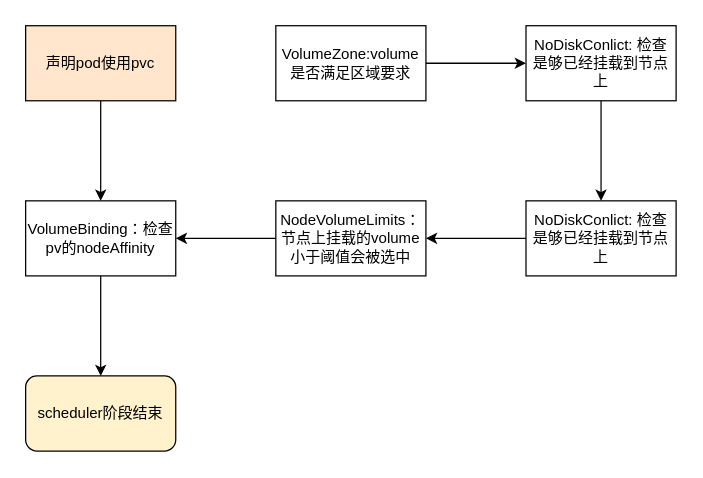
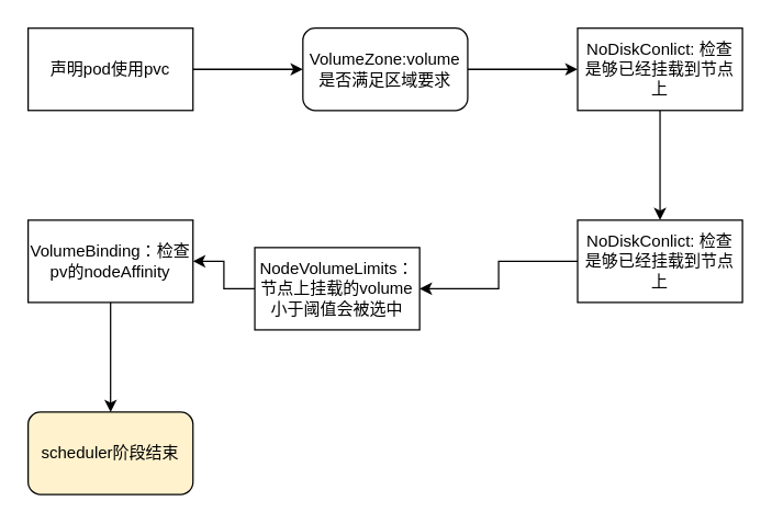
  <mxCell id="0" />
  <mxCell id="1" parent="0" />
- <mxCell id="2" value="" style="edgeStyle=orthogonalEdgeStyle;rounded=0;orthogonalLoop=1;jettySize=auto;html=1;" edge="1" parent="1" source="3" target="13"><mxGeometry relative="1" as="geometry" /></mxCell>
- <mxCell id="3" value="声明pod使用pvc" style="rounded=0;whiteSpace=wrap;html=1;fillColor=#ffe6cc;" vertex="1" parent="1"><mxGeometry x="20" y="20" width="120" height="60" as="geometry" /></mxCell>
+ <mxCell id="2" value="" style="edgeStyle=orthogonalEdgeStyle;rounded=0;orthogonalLoop=1;jettySize=auto;html=1;" edge="1" parent="1" source="3" target="5"><mxGeometry relative="1" as="geometry" /></mxCell>
+ <mxCell id="3" value="声明pod使用pvc" style="rounded=0;whiteSpace=wrap;html=1;" vertex="1" parent="1"><mxGeometry x="20" y="20" width="120" height="60" as="geometry" /></mxCell>
  <mxCell id="4" value="" style="edgeStyle=orthogonalEdgeStyle;rounded=0;orthogonalLoop=1;jettySize=auto;html=1;" edge="1" parent="1" source="5" target="7"><mxGeometry relative="1" as="geometry" /></mxCell>
- <mxCell id="5" value="VolumeZone:volume是否满足区域要求" style="rounded=0;whiteSpace=wrap;html=1;" vertex="1" parent="1"><mxGeometry x="220" y="20" width="120" height="60" as="geometry" /></mxCell>
+ <mxCell id="5" value="VolumeZone:volume是否满足区域要求" style="whiteSpace=wrap;html=1;rounded=1;" vertex="1" parent="1"><mxGeometry x="220" y="20" width="120" height="60" as="geometry" /></mxCell>
  <mxCell id="6" value="" style="edgeStyle=orthogonalEdgeStyle;rounded=0;orthogonalLoop=1;jettySize=auto;html=1;" edge="1" parent="1" source="7" target="9"><mxGeometry relative="1" as="geometry" /></mxCell>
  <mxCell id="7" value="NoDiskConlict: 检查是够已经挂载到节点上" style="rounded=0;whiteSpace=wrap;html=1;" vertex="1" parent="1"><mxGeometry x="420" y="20" width="120" height="60" as="geometry" /></mxCell>
  <mxCell id="8" value="" style="edgeStyle=orthogonalEdgeStyle;rounded=0;orthogonalLoop=1;jettySize=auto;html=1;" edge="1" parent="1" source="9" target="11"><mxGeometry relative="1" as="geometry" /></mxCell>
  <mxCell id="9" value="NoDiskConlict: 检查是够已经挂载到节点上" style="rounded=0;whiteSpace=wrap;html=1;" vertex="1" parent="1"><mxGeometry x="420" y="160" width="120" height="60" as="geometry" /></mxCell>
  <mxCell id="10" value="" style="edgeStyle=orthogonalEdgeStyle;rounded=0;orthogonalLoop=1;jettySize=auto;html=1;" edge="1" parent="1" source="11" target="13"><mxGeometry relative="1" as="geometry" /></mxCell>
- <mxCell id="11" value="NodeVolumeLimits：节点上挂载的volume小于阈值会被选中" style="rounded=0;whiteSpace=wrap;html=1;" vertex="1" parent="1"><mxGeometry x="220" y="160" width="120" height="60" as="geometry" /></mxCell>
+ <mxCell id="11" value="NodeVolumeLimits：节点上挂载的volume小于阈值会被选中" style="rounded=0;whiteSpace=wrap;html=1;" vertex="1" parent="1"><mxGeometry x="185" y="180" width="120" height="60" as="geometry" /></mxCell>
  <mxCell id="12" value="" style="edgeStyle=orthogonalEdgeStyle;rounded=0;orthogonalLoop=1;jettySize=auto;html=1;" edge="1" parent="1" source="13"><mxGeometry relative="1" as="geometry"><mxPoint x="80" y="300" as="targetPoint" /></mxGeometry></mxCell>
  <mxCell id="13" value="VolumeBinding：检查pv的nodeAffinity" style="rounded=0;whiteSpace=wrap;html=1;" vertex="1" parent="1"><mxGeometry x="20" y="160" width="120" height="60" as="geometry" /></mxCell>
  <mxCell id="14" value="scheduler阶段结束" style="rounded=1;whiteSpace=wrap;html=1;fillColor=#fff2cc;" vertex="1" parent="1"><mxGeometry x="20" y="300" width="120" height="60" as="geometry" /></mxCell>
